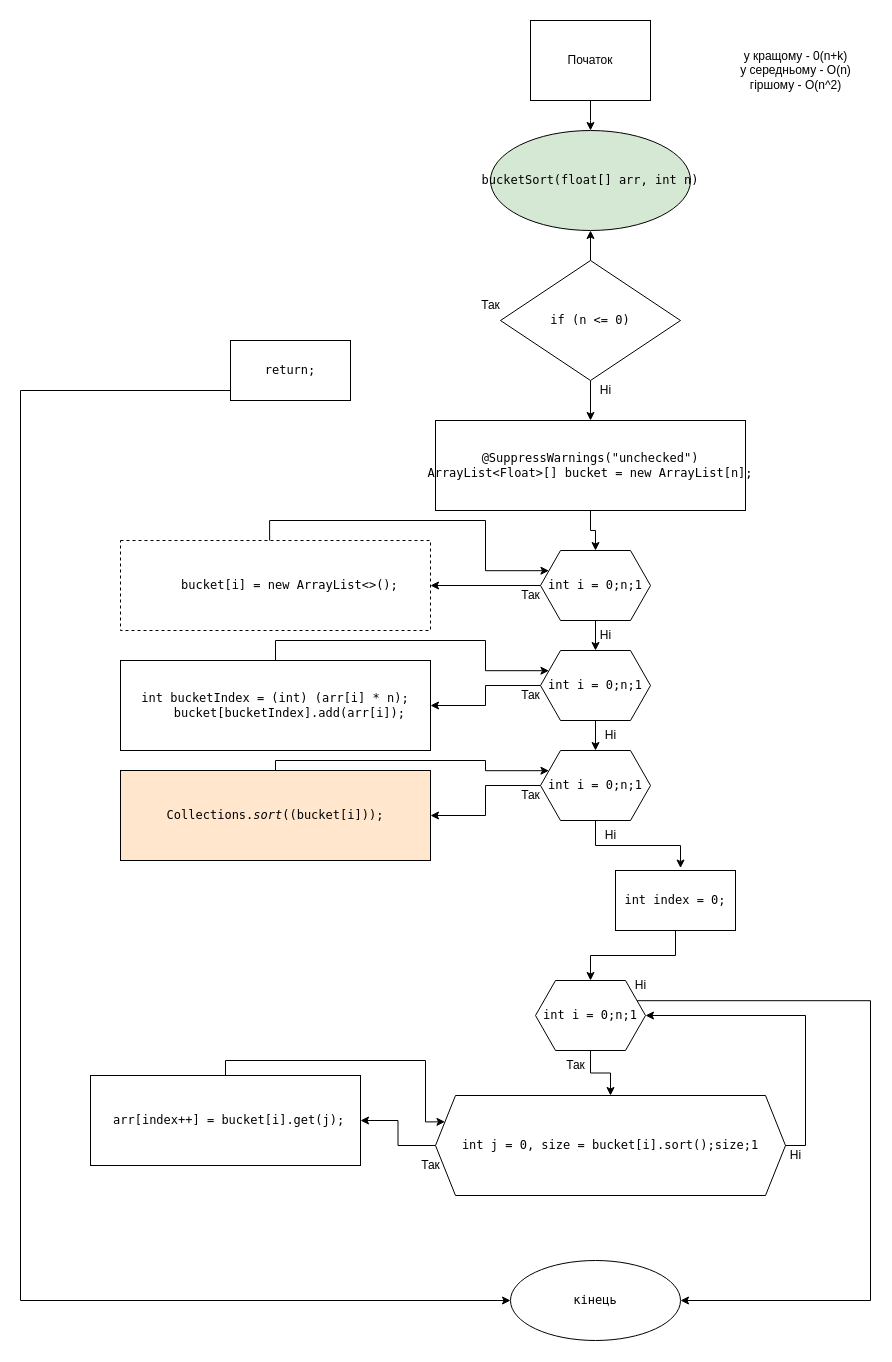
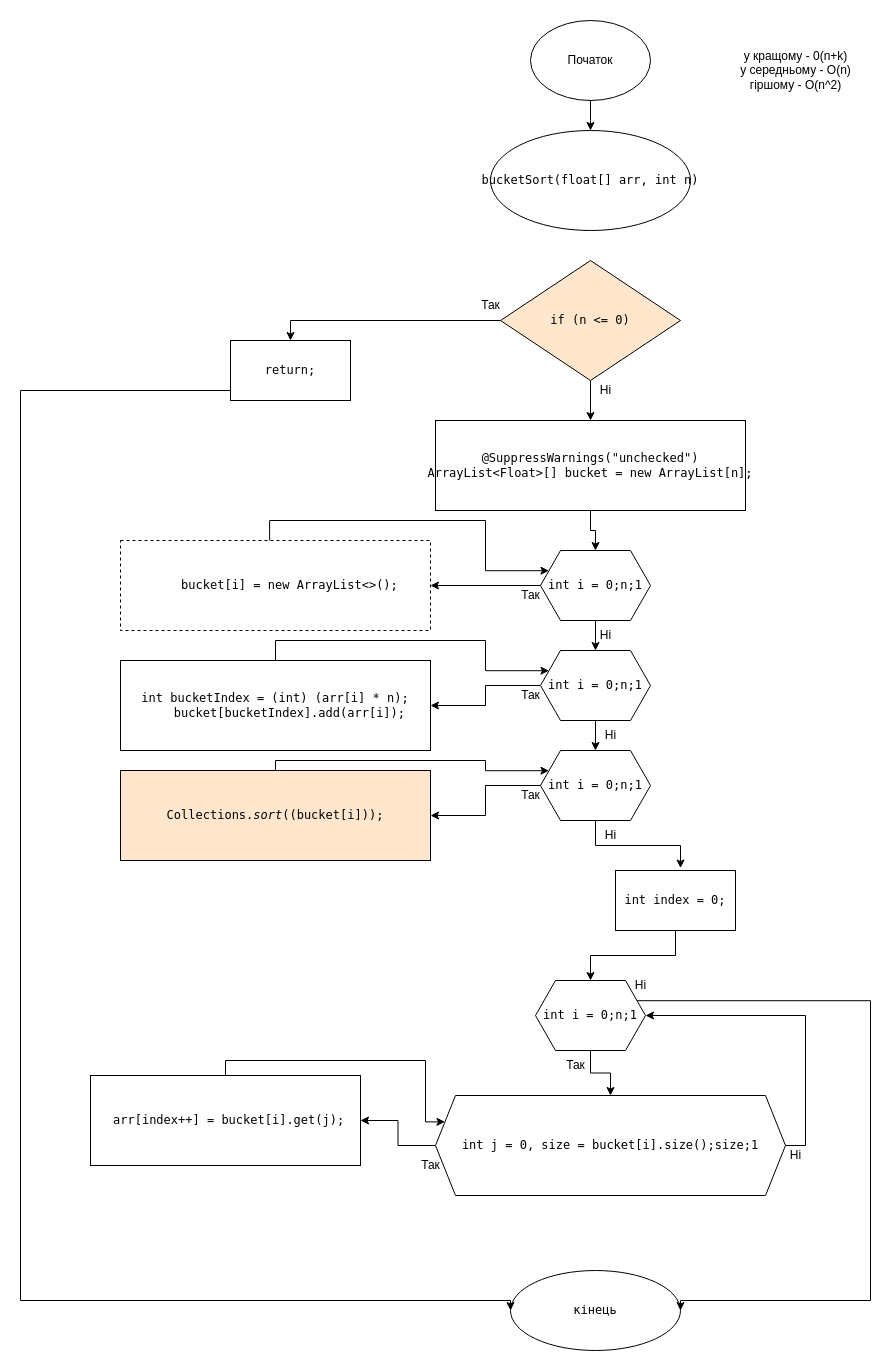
  <mxCell id="0" />
  <mxCell id="1" parent="0" />
  <mxCell id="2" style="edgeStyle=orthogonalEdgeStyle;rounded=0;orthogonalLoop=1;jettySize=auto;html=1;entryX=0.5;entryY=0;entryDx=0;entryDy=0;fontColor=default;labelBackgroundColor=none;" edge="1" parent="1" source="3"><mxGeometry relative="1" as="geometry"><mxPoint x="590" y="130" as="targetPoint" /></mxGeometry></mxCell>
- <mxCell id="3" value="Початок" style="whiteSpace=wrap;html=1;fontColor=default;labelBackgroundColor=none;rounded=0;" vertex="1" parent="1"><mxGeometry x="530" y="20" width="120" height="80" as="geometry" /></mxCell>
+ <mxCell id="3" value="Початок" style="ellipse;whiteSpace=wrap;html=1;fontColor=default;labelBackgroundColor=none;" vertex="1" parent="1"><mxGeometry x="530" y="20" width="120" height="80" as="geometry" /></mxCell>
  <mxCell id="4" value="у кращому - 0(n+k)&lt;br&gt;у середньому - O(n)&lt;br&gt;гіршому - O(n^2)" style="text;html=1;align=center;verticalAlign=middle;resizable=0;points=[];autosize=1;strokeColor=none;fillColor=none;fontColor=default;labelBackgroundColor=none;" vertex="1" parent="1"><mxGeometry x="730" y="40" width="130" height="60" as="geometry" /></mxCell>
- <mxCell id="5" value="&lt;div style=&quot;font-family: &amp;quot;JetBrains Mono&amp;quot;, monospace;&quot;&gt;&lt;pre&gt;кінець&lt;/pre&gt;&lt;/div&gt;" style="ellipse;whiteSpace=wrap;html=1;fontColor=default;labelBackgroundColor=none;" vertex="1" parent="1"><mxGeometry x="510" y="1260" width="170" height="80" as="geometry" /></mxCell>
- <mxCell id="6" value="&lt;div style=&quot;font-family: &amp;quot;JetBrains Mono&amp;quot;, monospace;&quot;&gt;&lt;pre&gt;bucketSort(float[] arr&lt;span style=&quot;font-family: &amp;quot;JetBrains Mono&amp;quot;, monospace;&quot;&gt;, int &lt;/span&gt;&lt;span style=&quot;font-family: &amp;quot;JetBrains Mono&amp;quot;, monospace;&quot;&gt;n&lt;/span&gt;)&lt;/pre&gt;&lt;/div&gt;" style="ellipse;whiteSpace=wrap;html=1;fontColor=default;labelBackgroundColor=none;fillColor=#d5e8d4;" vertex="1" parent="1"><mxGeometry x="490" y="130" width="200" height="100" as="geometry" /></mxCell>
- <mxCell id="7" style="edgeStyle=orthogonalEdgeStyle;rounded=0;orthogonalLoop=1;jettySize=auto;html=1;fontColor=default;labelBackgroundColor=none;" edge="1" parent="1" source="9" target="6"><mxGeometry relative="1" as="geometry" /></mxCell>
+ <mxCell id="5" value="&lt;div style=&quot;font-family: &amp;quot;JetBrains Mono&amp;quot;, monospace;&quot;&gt;&lt;pre&gt;кінець&lt;/pre&gt;&lt;/div&gt;" style="ellipse;whiteSpace=wrap;html=1;fontColor=default;labelBackgroundColor=none;" vertex="1" parent="1"><mxGeometry x="510" y="1270" width="170" height="80" as="geometry" /></mxCell>
+ <mxCell id="6" value="&lt;div style=&quot;font-family: &amp;quot;JetBrains Mono&amp;quot;, monospace;&quot;&gt;&lt;pre&gt;bucketSort(float[] arr&lt;span style=&quot;font-family: &amp;quot;JetBrains Mono&amp;quot;, monospace;&quot;&gt;, int &lt;/span&gt;&lt;span style=&quot;font-family: &amp;quot;JetBrains Mono&amp;quot;, monospace;&quot;&gt;n&lt;/span&gt;)&lt;/pre&gt;&lt;/div&gt;" style="ellipse;whiteSpace=wrap;html=1;fontColor=default;labelBackgroundColor=none;" vertex="1" parent="1"><mxGeometry x="490" y="130" width="200" height="100" as="geometry" /></mxCell>
+ <mxCell id="7" style="edgeStyle=orthogonalEdgeStyle;rounded=0;orthogonalLoop=1;jettySize=auto;html=1;entryX=0.5;entryY=0;entryDx=0;entryDy=0;fontColor=default;labelBackgroundColor=none;" edge="1" parent="1" source="9" target="11"><mxGeometry relative="1" as="geometry" /></mxCell>
  <mxCell id="8" style="edgeStyle=orthogonalEdgeStyle;rounded=0;orthogonalLoop=1;jettySize=auto;html=1;entryX=0.5;entryY=0;entryDx=0;entryDy=0;fontColor=default;labelBackgroundColor=none;" edge="1" parent="1" source="9" target="13"><mxGeometry relative="1" as="geometry" /></mxCell>
- <mxCell id="9" value="&lt;div style=&quot;font-family: &amp;quot;JetBrains Mono&amp;quot;, monospace;&quot;&gt;&lt;pre&gt;if (n &amp;lt;= &lt;span style=&quot;&quot;&gt;0)&lt;/span&gt;&lt;br&gt;&lt;/pre&gt;&lt;/div&gt;" style="rhombus;whiteSpace=wrap;html=1;fontColor=default;labelBackgroundColor=none;" vertex="1" parent="1"><mxGeometry x="500" y="260" width="180" height="120" as="geometry" /></mxCell>
+ <mxCell id="9" value="&lt;div style=&quot;font-family: &amp;quot;JetBrains Mono&amp;quot;, monospace;&quot;&gt;&lt;pre&gt;if (n &amp;lt;= &lt;span style=&quot;&quot;&gt;0)&lt;/span&gt;&lt;br&gt;&lt;/pre&gt;&lt;/div&gt;" style="rhombus;whiteSpace=wrap;html=1;fontColor=default;labelBackgroundColor=none;fillColor=#ffe6cc;" vertex="1" parent="1"><mxGeometry x="500" y="260" width="180" height="120" as="geometry" /></mxCell>
  <mxCell id="10" style="edgeStyle=orthogonalEdgeStyle;rounded=0;orthogonalLoop=1;jettySize=auto;html=1;entryX=0;entryY=0.5;entryDx=0;entryDy=0;fontColor=default;labelBackgroundColor=none;" edge="1" parent="1" source="11" target="5"><mxGeometry relative="1" as="geometry"><mxPoint x="40" y="940" as="targetPoint" /><Array as="points"><mxPoint x="20" y="390" /><mxPoint x="20" y="1300" /></Array></mxGeometry></mxCell>
  <mxCell id="11" value="&lt;pre style=&quot;border-color: var(--border-color);&quot;&gt;return;&lt;/pre&gt;" style="whiteSpace=wrap;html=1;fontColor=default;labelBackgroundColor=none;" vertex="1" parent="1"><mxGeometry x="230" y="340" width="120" height="60" as="geometry" /></mxCell>
  <mxCell id="12" style="edgeStyle=orthogonalEdgeStyle;rounded=0;orthogonalLoop=1;jettySize=auto;html=1;entryX=0.5;entryY=0;entryDx=0;entryDy=0;fontColor=default;labelBackgroundColor=none;" edge="1" parent="1" source="13" target="22"><mxGeometry relative="1" as="geometry" /></mxCell>
  <mxCell id="13" value="&lt;div style=&quot;font-family: &amp;quot;JetBrains Mono&amp;quot;, monospace;&quot;&gt;&lt;pre&gt;@SuppressWarnings(&lt;span style=&quot;&quot;&gt;&quot;unchecked&quot;&lt;/span&gt;)&lt;br&gt;ArrayList&amp;lt;Float&amp;gt;[] bucket = &lt;span style=&quot;&quot;&gt;new &lt;/span&gt;ArrayList[n]&lt;span style=&quot;&quot;&gt;;&lt;/span&gt;&lt;/pre&gt;&lt;/div&gt;" style="whiteSpace=wrap;html=1;fontColor=default;labelBackgroundColor=none;" vertex="1" parent="1"><mxGeometry x="435" y="420" width="310" height="90" as="geometry" /></mxCell>
  <mxCell id="14" style="edgeStyle=orthogonalEdgeStyle;rounded=0;orthogonalLoop=1;jettySize=auto;html=1;entryX=0;entryY=0.25;entryDx=0;entryDy=0;exitX=0.481;exitY=0.007;exitDx=0;exitDy=0;exitPerimeter=0;fontColor=default;labelBackgroundColor=none;" edge="1" parent="1" source="15" target="22"><mxGeometry relative="1" as="geometry" /></mxCell>
  <mxCell id="15" value="&lt;div style=&quot;font-family: &amp;quot;JetBrains Mono&amp;quot;, monospace;&quot;&gt;&lt;pre&gt;&lt;div style=&quot;font-family: &amp;quot;JetBrains Mono&amp;quot;, monospace;&quot;&gt;&lt;pre&gt;    bucket[i] = &lt;span style=&quot;&quot;&gt;new &lt;/span&gt;ArrayList&amp;lt;&amp;gt;()&lt;span style=&quot;&quot;&gt;;&lt;/span&gt;&lt;/pre&gt;&lt;/div&gt;&lt;/pre&gt;&lt;/div&gt;" style="whiteSpace=wrap;html=1;fontColor=default;labelBackgroundColor=none;dashed=1;" vertex="1" parent="1"><mxGeometry x="120" y="540" width="310" height="90" as="geometry" /></mxCell>
  <mxCell id="16" style="edgeStyle=orthogonalEdgeStyle;rounded=0;orthogonalLoop=1;jettySize=auto;html=1;entryX=0;entryY=0.25;entryDx=0;entryDy=0;fontColor=default;labelBackgroundColor=none;" edge="1" parent="1" source="17" target="25"><mxGeometry relative="1" as="geometry"><Array as="points"><mxPoint x="275" y="640" /><mxPoint x="485" y="640" /><mxPoint x="485" y="670" /></Array></mxGeometry></mxCell>
  <mxCell id="17" value="&lt;div style=&quot;font-family: &amp;quot;JetBrains Mono&amp;quot;, monospace;&quot;&gt;&lt;pre&gt;&lt;div style=&quot;font-family: &amp;quot;JetBrains Mono&amp;quot;, monospace;&quot;&gt;&lt;pre&gt;&lt;span style=&quot;&quot;&gt;int &lt;/span&gt;bucketIndex = (&lt;span style=&quot;&quot;&gt;int&lt;/span&gt;) (arr[i] * n)&lt;span style=&quot;&quot;&gt;;&lt;br&gt;&lt;/span&gt;&lt;span style=&quot;&quot;&gt;    &lt;/span&gt;bucket[bucketIndex].add(arr[i])&lt;span style=&quot;&quot;&gt;;&lt;/span&gt;&lt;br&gt;&lt;/pre&gt;&lt;/div&gt;&lt;/pre&gt;&lt;/div&gt;" style="whiteSpace=wrap;html=1;fontColor=default;labelBackgroundColor=none;" vertex="1" parent="1"><mxGeometry x="120" y="660" width="310" height="90" as="geometry" /></mxCell>
  <mxCell id="18" style="edgeStyle=orthogonalEdgeStyle;rounded=0;orthogonalLoop=1;jettySize=auto;html=1;entryX=0;entryY=0.25;entryDx=0;entryDy=0;fontColor=default;labelBackgroundColor=none;" edge="1" parent="1" source="19" target="27"><mxGeometry relative="1" as="geometry"><Array as="points"><mxPoint x="275" y="760" /><mxPoint x="485" y="760" /><mxPoint x="485" y="770" /></Array></mxGeometry></mxCell>
  <mxCell id="19" value="&lt;div style=&quot;font-family: &amp;quot;JetBrains Mono&amp;quot;, monospace;&quot;&gt;&lt;pre&gt;&lt;div style=&quot;font-family: &amp;quot;JetBrains Mono&amp;quot;, monospace;&quot;&gt;&lt;pre&gt;Collections.&lt;span style=&quot;font-style:italic;&quot;&gt;sort&lt;/span&gt;((bucket[i]))&lt;span style=&quot;&quot;&gt;;&lt;/span&gt;&lt;br&gt;&lt;/pre&gt;&lt;/div&gt;&lt;/pre&gt;&lt;/div&gt;" style="whiteSpace=wrap;html=1;fontColor=default;labelBackgroundColor=none;fillColor=#ffe6cc;" vertex="1" parent="1"><mxGeometry x="120" y="770" width="310" height="90" as="geometry" /></mxCell>
  <mxCell id="20" style="edgeStyle=orthogonalEdgeStyle;rounded=0;orthogonalLoop=1;jettySize=auto;html=1;entryX=0.5;entryY=0;entryDx=0;entryDy=0;fontColor=default;labelBackgroundColor=none;" edge="1" parent="1" source="22" target="25"><mxGeometry relative="1" as="geometry" /></mxCell>
  <mxCell id="21" style="edgeStyle=orthogonalEdgeStyle;rounded=0;orthogonalLoop=1;jettySize=auto;html=1;entryX=1;entryY=0.5;entryDx=0;entryDy=0;fontColor=default;labelBackgroundColor=none;" edge="1" parent="1" source="22" target="15"><mxGeometry relative="1" as="geometry" /></mxCell>
  <mxCell id="22" value="&lt;pre style=&quot;border-color: var(--border-color);&quot;&gt;int i = &lt;span style=&quot;border-color: var(--border-color);&quot;&gt;0&lt;/span&gt;&lt;span style=&quot;border-color: var(--border-color);&quot;&gt;;&lt;/span&gt;n&lt;span style=&quot;border-color: var(--border-color);&quot;&gt;;1&lt;/span&gt;&lt;/pre&gt;" style="shape=hexagon;perimeter=hexagonPerimeter2;whiteSpace=wrap;html=1;fixedSize=1;fontColor=default;labelBackgroundColor=none;" vertex="1" parent="1"><mxGeometry x="540" y="550" width="110" height="70" as="geometry" /></mxCell>
  <mxCell id="23" style="edgeStyle=orthogonalEdgeStyle;rounded=0;orthogonalLoop=1;jettySize=auto;html=1;entryX=0.5;entryY=0;entryDx=0;entryDy=0;fontColor=default;labelBackgroundColor=none;" edge="1" parent="1" source="25" target="27"><mxGeometry relative="1" as="geometry" /></mxCell>
  <mxCell id="24" style="edgeStyle=orthogonalEdgeStyle;rounded=0;orthogonalLoop=1;jettySize=auto;html=1;entryX=1;entryY=0.5;entryDx=0;entryDy=0;fontColor=default;labelBackgroundColor=none;" edge="1" parent="1" source="25" target="17"><mxGeometry relative="1" as="geometry" /></mxCell>
  <mxCell id="25" value="&lt;pre style=&quot;border-color: var(--border-color);&quot;&gt;int i = &lt;span style=&quot;border-color: var(--border-color);&quot;&gt;0&lt;/span&gt;&lt;span style=&quot;border-color: var(--border-color);&quot;&gt;;&lt;/span&gt;n&lt;span style=&quot;border-color: var(--border-color);&quot;&gt;;1&lt;/span&gt;&lt;/pre&gt;" style="shape=hexagon;perimeter=hexagonPerimeter2;whiteSpace=wrap;html=1;fixedSize=1;fontColor=default;labelBackgroundColor=none;" vertex="1" parent="1"><mxGeometry x="540" y="650" width="110" height="70" as="geometry" /></mxCell>
  <mxCell id="26" style="edgeStyle=orthogonalEdgeStyle;rounded=0;orthogonalLoop=1;jettySize=auto;html=1;entryX=1;entryY=0.5;entryDx=0;entryDy=0;fontColor=default;labelBackgroundColor=none;" edge="1" parent="1" source="27" target="19"><mxGeometry relative="1" as="geometry" /></mxCell>
  <mxCell id="27" value="&lt;pre style=&quot;border-color: var(--border-color);&quot;&gt;int i = &lt;span style=&quot;border-color: var(--border-color);&quot;&gt;0&lt;/span&gt;&lt;span style=&quot;border-color: var(--border-color);&quot;&gt;;&lt;/span&gt;n&lt;span style=&quot;border-color: var(--border-color);&quot;&gt;;1&lt;/span&gt;&lt;/pre&gt;" style="shape=hexagon;perimeter=hexagonPerimeter2;whiteSpace=wrap;html=1;fixedSize=1;fontColor=default;labelBackgroundColor=none;" vertex="1" parent="1"><mxGeometry x="540" y="750" width="110" height="70" as="geometry" /></mxCell>
  <mxCell id="28" style="edgeStyle=orthogonalEdgeStyle;rounded=0;orthogonalLoop=1;jettySize=auto;html=1;entryX=0.5;entryY=0;entryDx=0;entryDy=0;fontColor=default;labelBackgroundColor=none;" edge="1" parent="1" source="29" target="34"><mxGeometry relative="1" as="geometry" /></mxCell>
  <mxCell id="29" value="&lt;div style=&quot;font-family: &amp;quot;JetBrains Mono&amp;quot;, monospace;&quot;&gt;&lt;pre&gt;int index = &lt;span style=&quot;&quot;&gt;0&lt;/span&gt;&lt;span style=&quot;&quot;&gt;;&lt;/span&gt;&lt;/pre&gt;&lt;/div&gt;" style="rounded=0;whiteSpace=wrap;html=1;fontColor=default;labelBackgroundColor=none;" vertex="1" parent="1"><mxGeometry x="615" y="870" width="120" height="60" as="geometry" /></mxCell>
  <mxCell id="30" style="edgeStyle=orthogonalEdgeStyle;rounded=0;orthogonalLoop=1;jettySize=auto;html=1;entryX=0;entryY=0.25;entryDx=0;entryDy=0;exitX=0.5;exitY=0;exitDx=0;exitDy=0;fontColor=default;labelBackgroundColor=none;" edge="1" parent="1" source="31" target="37"><mxGeometry relative="1" as="geometry"><Array as="points"><mxPoint x="225" y="1060" /><mxPoint x="425" y="1060" /></Array></mxGeometry></mxCell>
  <mxCell id="31" value="&lt;div style=&quot;font-family: &amp;quot;JetBrains Mono&amp;quot;, monospace;&quot;&gt;&lt;pre&gt;&lt;div style=&quot;font-family: &amp;quot;JetBrains Mono&amp;quot;, monospace;&quot;&gt;&lt;pre&gt;&lt;div style=&quot;font-family: &amp;quot;JetBrains Mono&amp;quot;, monospace;&quot;&gt;&lt;pre&gt; arr[index++] = bucket[i].get(j)&lt;span style=&quot;&quot;&gt;;&lt;/span&gt;&lt;br&gt;&lt;/pre&gt;&lt;/div&gt;&lt;/pre&gt;&lt;/div&gt;&lt;/pre&gt;&lt;/div&gt;" style="whiteSpace=wrap;html=1;fontColor=default;labelBackgroundColor=none;" vertex="1" parent="1"><mxGeometry x="90" y="1075" width="270" height="90" as="geometry" /></mxCell>
  <mxCell id="32" style="edgeStyle=orthogonalEdgeStyle;rounded=0;orthogonalLoop=1;jettySize=auto;html=1;entryX=0.5;entryY=0;entryDx=0;entryDy=0;fontColor=default;labelBackgroundColor=none;" edge="1" parent="1" source="34" target="37"><mxGeometry relative="1" as="geometry" /></mxCell>
  <mxCell id="33" style="edgeStyle=orthogonalEdgeStyle;rounded=0;orthogonalLoop=1;jettySize=auto;html=1;exitX=1;exitY=0.25;exitDx=0;exitDy=0;entryX=1;entryY=0.5;entryDx=0;entryDy=0;fontColor=default;labelBackgroundColor=none;" edge="1" parent="1" source="34" target="5"><mxGeometry relative="1" as="geometry"><Array as="points"><mxPoint x="870" y="1000" /><mxPoint x="870" y="1300" /></Array></mxGeometry></mxCell>
  <mxCell id="34" value="&lt;pre style=&quot;border-color: var(--border-color);&quot;&gt;int i = &lt;span style=&quot;border-color: var(--border-color);&quot;&gt;0&lt;/span&gt;&lt;span style=&quot;border-color: var(--border-color);&quot;&gt;;&lt;/span&gt;n&lt;span style=&quot;border-color: var(--border-color);&quot;&gt;;1&lt;/span&gt;&lt;/pre&gt;" style="shape=hexagon;perimeter=hexagonPerimeter2;whiteSpace=wrap;html=1;fixedSize=1;fontColor=default;labelBackgroundColor=none;" vertex="1" parent="1"><mxGeometry x="535" y="980" width="110" height="70" as="geometry" /></mxCell>
  <mxCell id="35" style="edgeStyle=orthogonalEdgeStyle;rounded=0;orthogonalLoop=1;jettySize=auto;html=1;entryX=1;entryY=0.5;entryDx=0;entryDy=0;fontColor=default;labelBackgroundColor=none;" edge="1" parent="1" source="37" target="31"><mxGeometry relative="1" as="geometry" /></mxCell>
  <mxCell id="36" style="edgeStyle=orthogonalEdgeStyle;rounded=0;orthogonalLoop=1;jettySize=auto;html=1;entryX=1;entryY=0.5;entryDx=0;entryDy=0;exitX=1;exitY=0.5;exitDx=0;exitDy=0;fontColor=default;labelBackgroundColor=none;" edge="1" parent="1" source="37" target="34"><mxGeometry relative="1" as="geometry" /></mxCell>
- <mxCell id="37" value="&lt;pre style=&quot;border-color: var(--border-color);&quot;&gt;&lt;pre style=&quot;border-color: var(--border-color);&quot;&gt;int j = &lt;span style=&quot;border-color: var(--border-color);&quot;&gt;0&lt;/span&gt;&lt;span style=&quot;border-color: var(--border-color);&quot;&gt;, &lt;/span&gt;size = bucket[i].sort()&lt;span style=&quot;border-color: var(--border-color);&quot;&gt;;&lt;/span&gt;size&lt;span style=&quot;border-color: var(--border-color);&quot;&gt;;1&lt;/span&gt;&lt;/pre&gt;&lt;/pre&gt;" style="shape=hexagon;perimeter=hexagonPerimeter2;whiteSpace=wrap;html=1;fixedSize=1;fontColor=default;labelBackgroundColor=none;" vertex="1" parent="1"><mxGeometry x="435" y="1095" width="350" height="100" as="geometry" /></mxCell>
+ <mxCell id="37" value="&lt;pre style=&quot;border-color: var(--border-color);&quot;&gt;&lt;pre style=&quot;border-color: var(--border-color);&quot;&gt;int j = &lt;span style=&quot;border-color: var(--border-color);&quot;&gt;0&lt;/span&gt;&lt;span style=&quot;border-color: var(--border-color);&quot;&gt;, &lt;/span&gt;size = bucket[i].size()&lt;span style=&quot;border-color: var(--border-color);&quot;&gt;;&lt;/span&gt;size&lt;span style=&quot;border-color: var(--border-color);&quot;&gt;;1&lt;/span&gt;&lt;/pre&gt;&lt;/pre&gt;" style="shape=hexagon;perimeter=hexagonPerimeter2;whiteSpace=wrap;html=1;fixedSize=1;fontColor=default;labelBackgroundColor=none;" vertex="1" parent="1"><mxGeometry x="435" y="1095" width="350" height="100" as="geometry" /></mxCell>
  <mxCell id="38" style="edgeStyle=orthogonalEdgeStyle;rounded=0;orthogonalLoop=1;jettySize=auto;html=1;entryX=0.542;entryY=-0.041;entryDx=0;entryDy=0;entryPerimeter=0;fontColor=default;labelBackgroundColor=none;" edge="1" parent="1" source="27" target="29"><mxGeometry relative="1" as="geometry" /></mxCell>
  <mxCell id="39" value="Так" style="text;html=1;align=center;verticalAlign=middle;resizable=0;points=[];autosize=1;strokeColor=none;fillColor=none;fontColor=default;labelBackgroundColor=none;" vertex="1" parent="1"><mxGeometry y="290" width="40" height="30" as="geometry" x="470" /></mxCell>
  <mxCell id="40" value="Ні" style="text;html=1;align=center;verticalAlign=middle;resizable=0;points=[];autosize=1;strokeColor=none;fillColor=none;fontColor=default;labelBackgroundColor=none;" vertex="1" parent="1"><mxGeometry x="590" y="375" width="30" height="30" as="geometry" /></mxCell>
  <mxCell id="41" value="Так" style="text;html=1;align=center;verticalAlign=middle;resizable=0;points=[];autosize=1;strokeColor=none;fillColor=none;fontColor=default;labelBackgroundColor=none;" vertex="1" parent="1"><mxGeometry x="510" y="580" width="40" height="30" as="geometry" /></mxCell>
  <mxCell id="42" value="Так" style="text;html=1;align=center;verticalAlign=middle;resizable=0;points=[];autosize=1;strokeColor=none;fillColor=none;fontColor=default;labelBackgroundColor=none;" vertex="1" parent="1"><mxGeometry x="510" y="680" width="40" height="30" as="geometry" /></mxCell>
  <mxCell id="43" value="Так" style="text;html=1;align=center;verticalAlign=middle;resizable=0;points=[];autosize=1;strokeColor=none;fillColor=none;fontColor=default;labelBackgroundColor=none;" vertex="1" parent="1"><mxGeometry x="510" y="780" width="40" height="30" as="geometry" /></mxCell>
  <mxCell id="44" value="Ні" style="text;html=1;align=center;verticalAlign=middle;resizable=0;points=[];autosize=1;strokeColor=none;fillColor=none;fontColor=default;labelBackgroundColor=none;" vertex="1" parent="1"><mxGeometry x="590" y="620" width="30" height="30" as="geometry" /></mxCell>
  <mxCell id="45" value="Ні" style="text;html=1;align=center;verticalAlign=middle;resizable=0;points=[];autosize=1;strokeColor=none;fillColor=none;fontColor=default;labelBackgroundColor=none;" vertex="1" parent="1"><mxGeometry x="595" y="720" width="30" height="30" as="geometry" /></mxCell>
  <mxCell id="46" value="Ні" style="text;html=1;align=center;verticalAlign=middle;resizable=0;points=[];autosize=1;strokeColor=none;fillColor=none;fontColor=default;labelBackgroundColor=none;" vertex="1" parent="1"><mxGeometry x="595" y="820" width="30" height="30" as="geometry" /></mxCell>
  <mxCell id="47" value="Так" style="text;html=1;align=center;verticalAlign=middle;resizable=0;points=[];autosize=1;strokeColor=none;fillColor=none;fontColor=default;labelBackgroundColor=none;" vertex="1" parent="1"><mxGeometry x="555" y="1050" width="40" height="30" as="geometry" /></mxCell>
  <mxCell id="48" value="Так" style="text;html=1;align=center;verticalAlign=middle;resizable=0;points=[];autosize=1;strokeColor=none;fillColor=none;fontColor=default;labelBackgroundColor=none;" vertex="1" parent="1"><mxGeometry x="410" y="1150" width="40" height="30" as="geometry" /></mxCell>
  <mxCell id="49" value="Ні" style="text;html=1;align=center;verticalAlign=middle;resizable=0;points=[];autosize=1;strokeColor=none;fillColor=none;fontColor=default;labelBackgroundColor=none;" vertex="1" parent="1"><mxGeometry x="780" y="1140" width="30" height="30" as="geometry" /></mxCell>
  <mxCell id="50" value="Ні" style="text;html=1;align=center;verticalAlign=middle;resizable=0;points=[];autosize=1;strokeColor=none;fillColor=none;fontColor=default;labelBackgroundColor=none;" vertex="1" parent="1"><mxGeometry x="625" y="970" width="30" height="30" as="geometry" /></mxCell>
